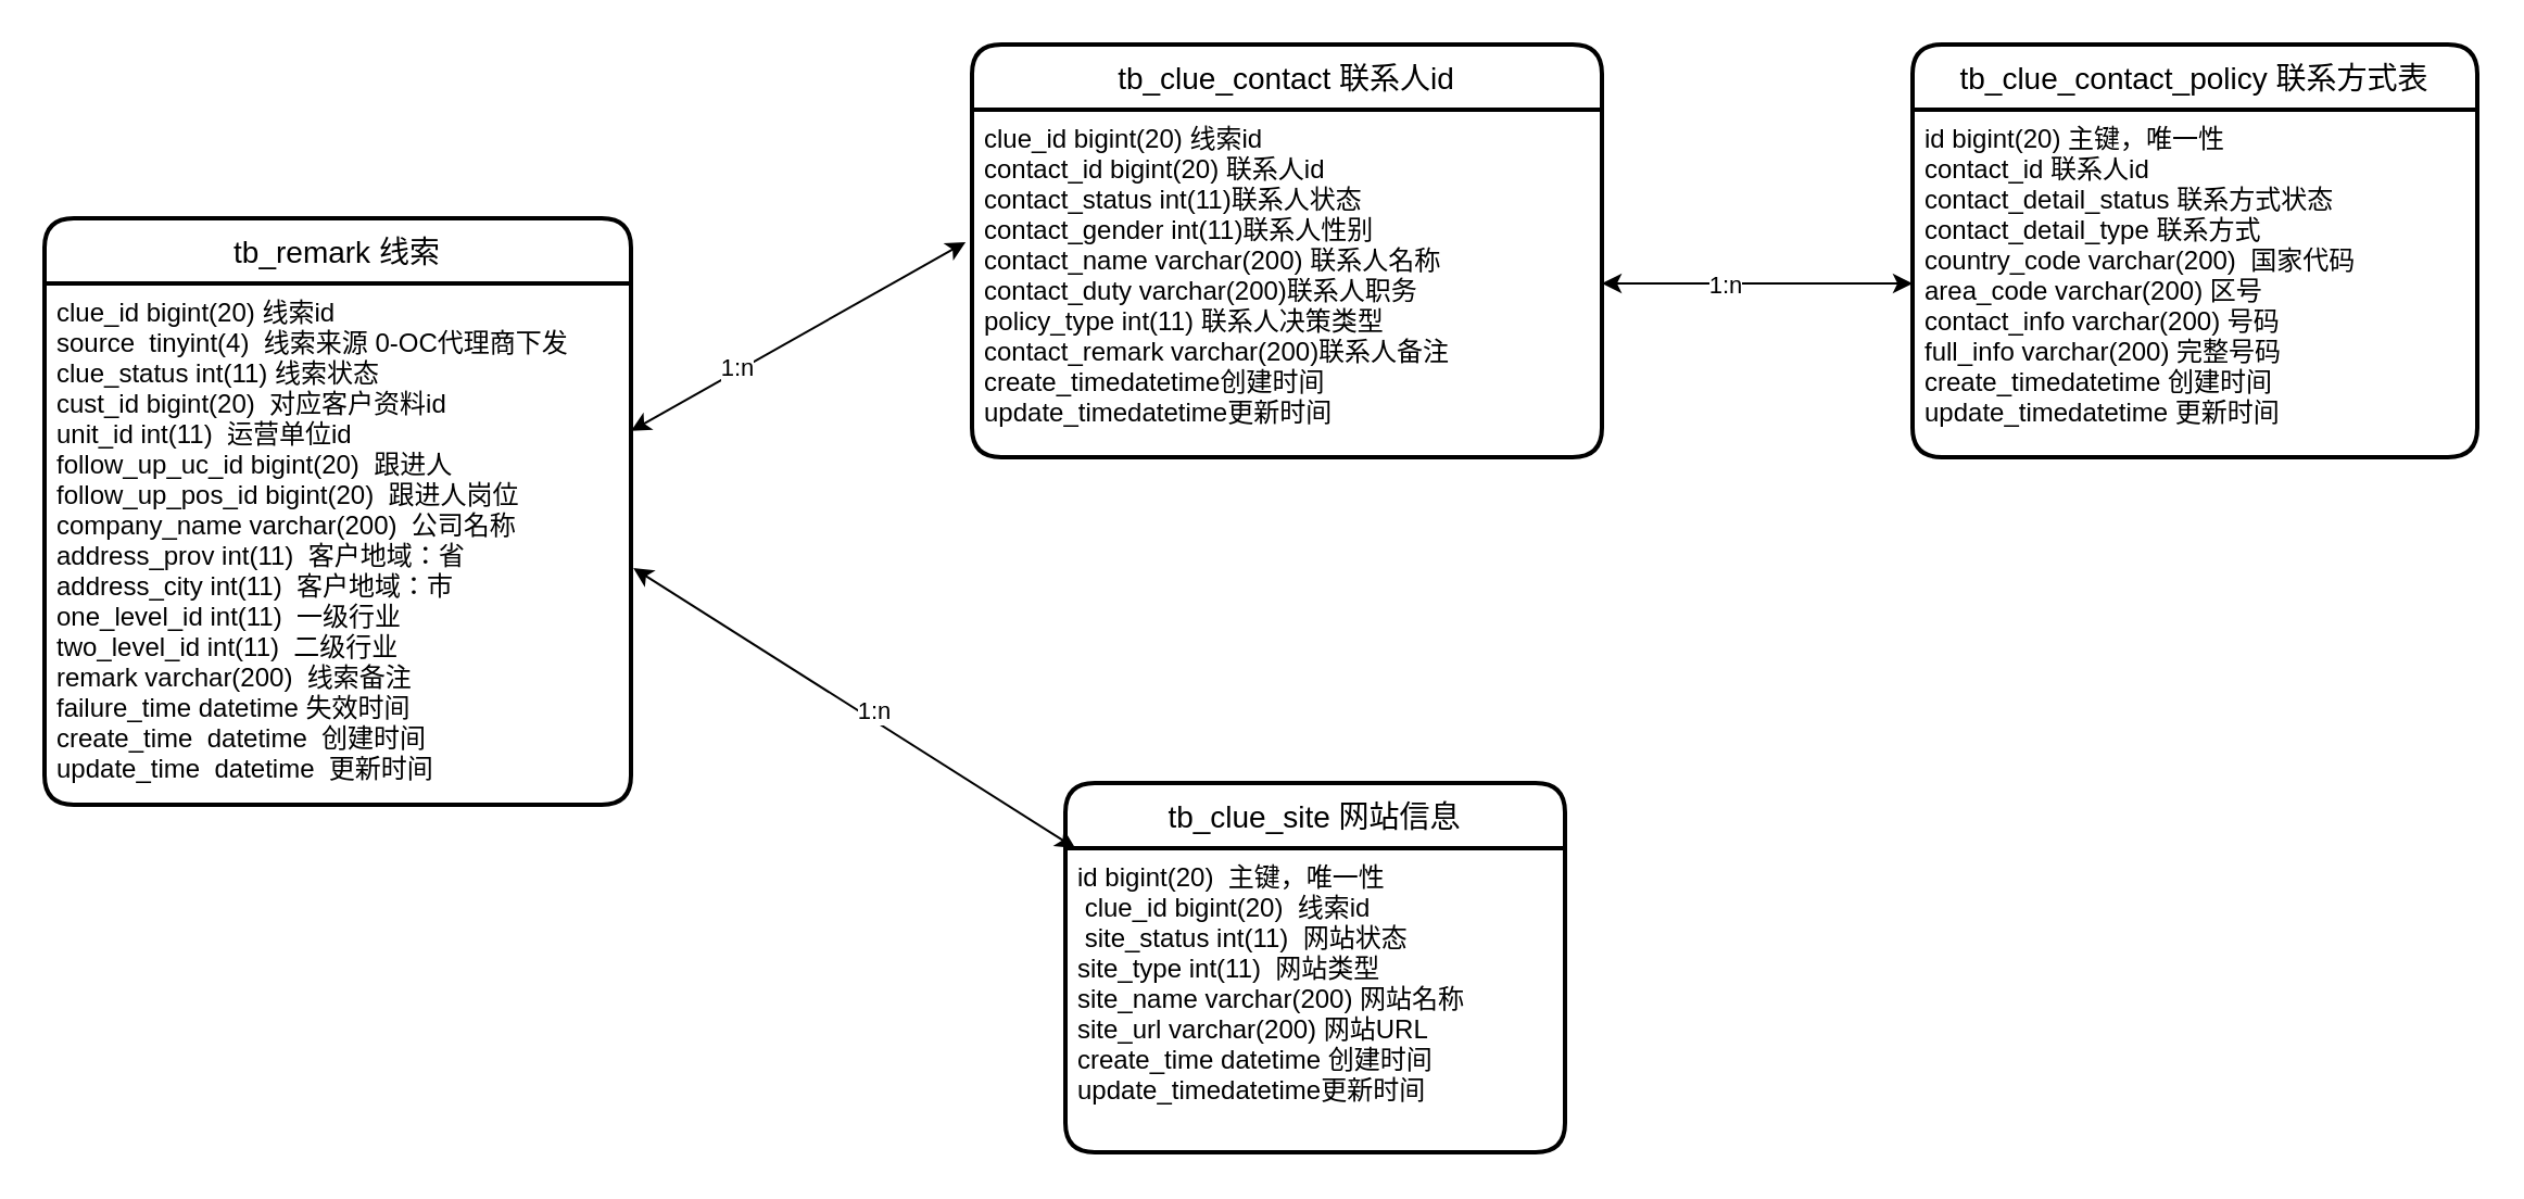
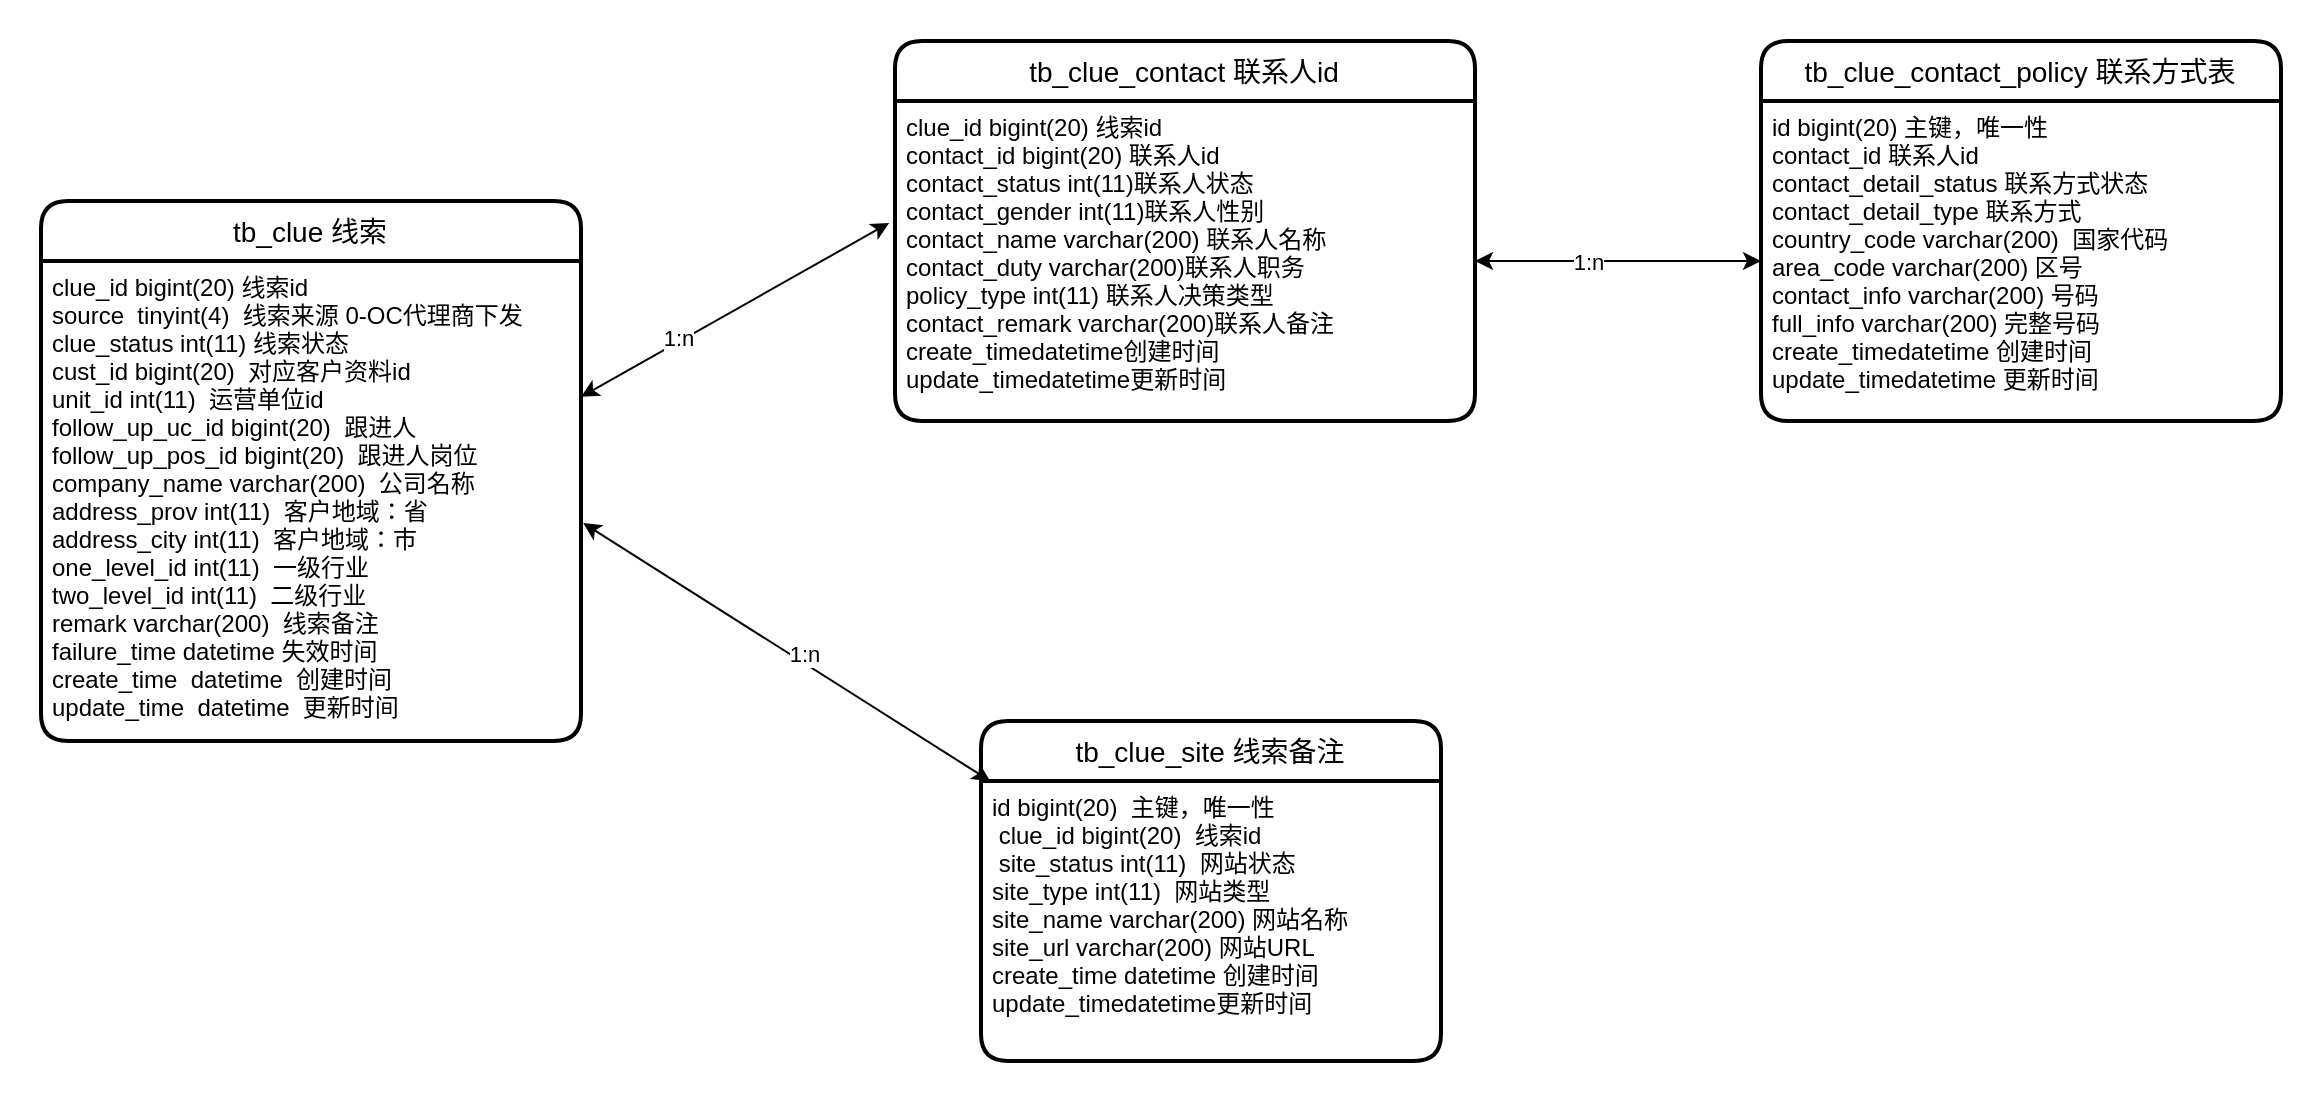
  <mxCell id="0" />
  <mxCell id="1" parent="0" />
- <mxCell id="2" value="tb_remark 线索" style="swimlane;childLayout=stackLayout;horizontal=1;startSize=30;horizontalStack=0;rounded=1;fontSize=14;fontStyle=0;strokeWidth=2;resizeParent=0;resizeLast=1;shadow=0;dashed=0;align=center;" vertex="1" parent="1"><mxGeometry x="20" y="100" width="270" height="270" as="geometry" /></mxCell>
+ <mxCell id="2" value="tb_clue 线索" style="swimlane;childLayout=stackLayout;horizontal=1;startSize=30;horizontalStack=0;rounded=1;fontSize=14;fontStyle=0;strokeWidth=2;resizeParent=0;resizeLast=1;shadow=0;dashed=0;align=center;" vertex="1" parent="1"><mxGeometry x="20" y="100" width="270" height="270" as="geometry" /></mxCell>
  <mxCell id="3" value="clue_id bigint(20) 线索id&#10;source  tinyint(4)  线索来源 0-OC代理商下发&#10;clue_status int(11) 线索状态&#10;cust_id bigint(20)  对应客户资料id&#10;unit_id int(11)  运营单位id&#10;follow_up_uc_id bigint(20)  跟进人&#10;follow_up_pos_id bigint(20)  跟进人岗位&#10;company_name varchar(200)  公司名称&#10;address_prov int(11)  客户地域：省&#10;address_city int(11)  客户地域：市&#10;one_level_id int(11)  一级行业&#10;two_level_id int(11)  二级行业&#10;remark varchar(200)  线索备注&#10;failure_time datetime 失效时间&#10;create_time  datetime  创建时间&#10;update_time  datetime  更新时间" style="align=left;strokeColor=none;fillColor=none;spacingLeft=4;fontSize=12;verticalAlign=top;resizable=0;rotatable=0;part=1;" vertex="1" parent="2"><mxGeometry y="30" width="270" height="240" as="geometry" /></mxCell>
  <mxCell id="4" value="tb_clue_contact 联系人id" style="swimlane;childLayout=stackLayout;horizontal=1;startSize=30;horizontalStack=0;rounded=1;fontSize=14;fontStyle=0;strokeWidth=2;resizeParent=0;resizeLast=1;shadow=0;dashed=0;align=center;" vertex="1" parent="1"><mxGeometry x="447" y="20" width="290" height="190" as="geometry" /></mxCell>
  <mxCell id="5" value="clue_id bigint(20) 线索id&#10;contact_id bigint(20) 联系人id&#10;contact_status int(11)联系人状态&#10;contact_gender int(11)联系人性别&#10;contact_name varchar(200) 联系人名称&#10;contact_duty varchar(200)联系人职务&#10;policy_type int(11) 联系人决策类型&#10;contact_remark varchar(200)联系人备注&#10;create_timedatetime创建时间&#10;update_timedatetime更新时间" style="align=left;strokeColor=none;fillColor=none;spacingLeft=4;fontSize=12;verticalAlign=top;resizable=0;rotatable=0;part=1;" vertex="1" parent="4"><mxGeometry y="30" width="290" height="160" as="geometry" /></mxCell>
  <mxCell id="6" value="tb_clue_contact_policy 联系方式表" style="swimlane;childLayout=stackLayout;horizontal=1;startSize=30;horizontalStack=0;rounded=1;fontSize=14;fontStyle=0;strokeWidth=2;resizeParent=0;resizeLast=1;shadow=0;dashed=0;align=center;" vertex="1" parent="1"><mxGeometry x="880" y="20" width="260" height="190" as="geometry" /></mxCell>
  <mxCell id="7" value="id bigint(20) 主键，唯一性&#10;contact_id 联系人id&#10;contact_detail_status 联系方式状态&#10;contact_detail_type 联系方式&#10;country_code varchar(200)  国家代码&#10;area_code varchar(200) 区号&#10;contact_info varchar(200) 号码&#10;full_info varchar(200) 完整号码&#10;create_timedatetime 创建时间&#10;update_timedatetime 更新时间" style="align=left;strokeColor=none;fillColor=none;spacingLeft=4;fontSize=12;verticalAlign=top;resizable=0;rotatable=0;part=1;" vertex="1" parent="6"><mxGeometry y="30" width="260" height="160" as="geometry" /></mxCell>
- <mxCell id="8" value="tb_clue_site 网站信息" style="swimlane;childLayout=stackLayout;horizontal=1;startSize=30;horizontalStack=0;rounded=1;fontSize=14;fontStyle=0;strokeWidth=2;resizeParent=0;resizeLast=1;shadow=0;dashed=0;align=center;" vertex="1" parent="1"><mxGeometry x="490" y="360" width="230" height="170" as="geometry" /></mxCell>
+ <mxCell id="8" value="tb_clue_site 线索备注" style="swimlane;childLayout=stackLayout;horizontal=1;startSize=30;horizontalStack=0;rounded=1;fontSize=14;fontStyle=0;strokeWidth=2;resizeParent=0;resizeLast=1;shadow=0;dashed=0;align=center;" vertex="1" parent="1"><mxGeometry x="490" y="360" width="230" height="170" as="geometry" /></mxCell>
  <mxCell id="9" value="id bigint(20)  主键，唯一性&#10; clue_id bigint(20)  线索id&#10; site_status int(11)  网站状态&#10;site_type int(11)  网站类型&#10;site_name varchar(200) 网站名称&#10;site_url varchar(200) 网站URL&#10;create_time datetime 创建时间&#10;update_timedatetime更新时间" style="align=left;strokeColor=none;fillColor=none;spacingLeft=4;fontSize=12;verticalAlign=top;resizable=0;rotatable=0;part=1;" vertex="1" parent="8"><mxGeometry y="30" width="230" height="140" as="geometry" /></mxCell>
  <mxCell id="10" value="" style="endArrow=classic;startArrow=classic;html=1;rounded=0;exitX=1;exitY=0.283;exitDx=0;exitDy=0;exitPerimeter=0;entryX=-0.01;entryY=0.381;entryDx=0;entryDy=0;entryPerimeter=0;" edge="1" parent="1" source="3" target="5"><mxGeometry width="50" height="50" relative="1" as="geometry"><mxPoint x="590" y="300" as="sourcePoint" /><mxPoint x="640" y="250" as="targetPoint" /></mxGeometry></mxCell>
  <mxCell id="11" value="1:n" style="edgeLabel;html=1;align=center;verticalAlign=middle;resizable=0;points=[];" vertex="1" connectable="0" parent="10"><mxGeometry x="-0.351" y="2" relative="1" as="geometry"><mxPoint as="offset" /></mxGeometry></mxCell>
  <mxCell id="12" value="" style="endArrow=classic;startArrow=classic;html=1;rounded=0;entryX=1;entryY=0.5;entryDx=0;entryDy=0;" edge="1" parent="1" source="7" target="5"><mxGeometry width="50" height="50" relative="1" as="geometry"><mxPoint x="590" y="300" as="sourcePoint" /><mxPoint x="640" y="250" as="targetPoint" /></mxGeometry></mxCell>
  <mxCell id="13" value="1:n" style="edgeLabel;html=1;align=center;verticalAlign=middle;resizable=0;points=[];" vertex="1" connectable="0" parent="12"><mxGeometry x="0.217" relative="1" as="geometry"><mxPoint as="offset" /></mxGeometry></mxCell>
  <mxCell id="14" value="" style="endArrow=classic;startArrow=classic;html=1;rounded=0;exitX=1.004;exitY=0.546;exitDx=0;exitDy=0;exitPerimeter=0;" edge="1" parent="1" source="3" target="9"><mxGeometry width="50" height="50" relative="1" as="geometry"><mxPoint x="590" y="390" as="sourcePoint" /><mxPoint x="640" y="340" as="targetPoint" /></mxGeometry></mxCell>
  <mxCell id="15" value="1:n" style="edgeLabel;html=1;align=center;verticalAlign=middle;resizable=0;points=[];" vertex="1" connectable="0" parent="14"><mxGeometry x="0.059" y="4" relative="1" as="geometry"><mxPoint as="offset" /></mxGeometry></mxCell>
